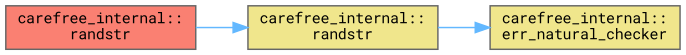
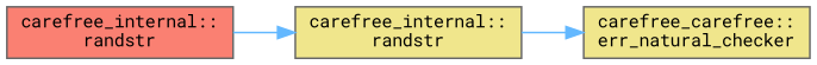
  digraph {
    rankdir=RL
    fontname="Roboto Mono"
    node [color=grey40 fillcolor=khaki fontname="Roboto Mono" fontsize=10 shape=box style=filled]
    edge [color=steelblue1 dir=back fontname="Roboto Mono" fontsize=10 labelfontname=Helvetica labelfontsize=10 style=solid]
-   n1 [color=gray40 fontcolor=black height=0.2 label="carefree_internal::\lerr_natural_checker" width=0.4]
+   n1 [color=gray40 fontcolor=black height=0.2 label="carefree_carefree::\lerr_natural_checker" width=0.4]
    n2 [height=0.2 label="carefree_internal::\lrandstr" width=0.4]
    n3 [fillcolor=salmon height=0.2 label="carefree_internal::\lrandstr" width=0.4]
    n1 -> n2
    n2 -> n3
  }
